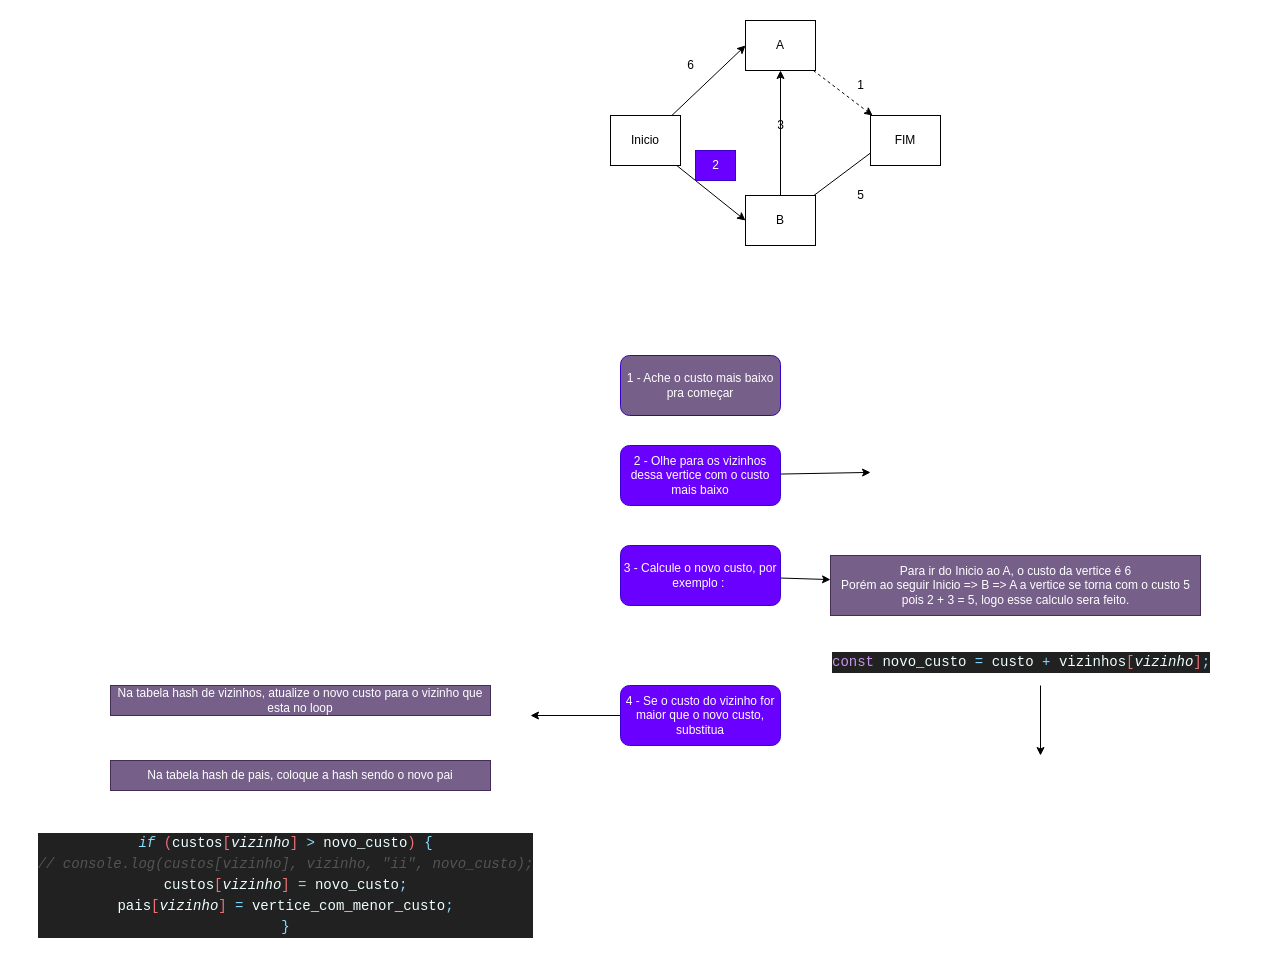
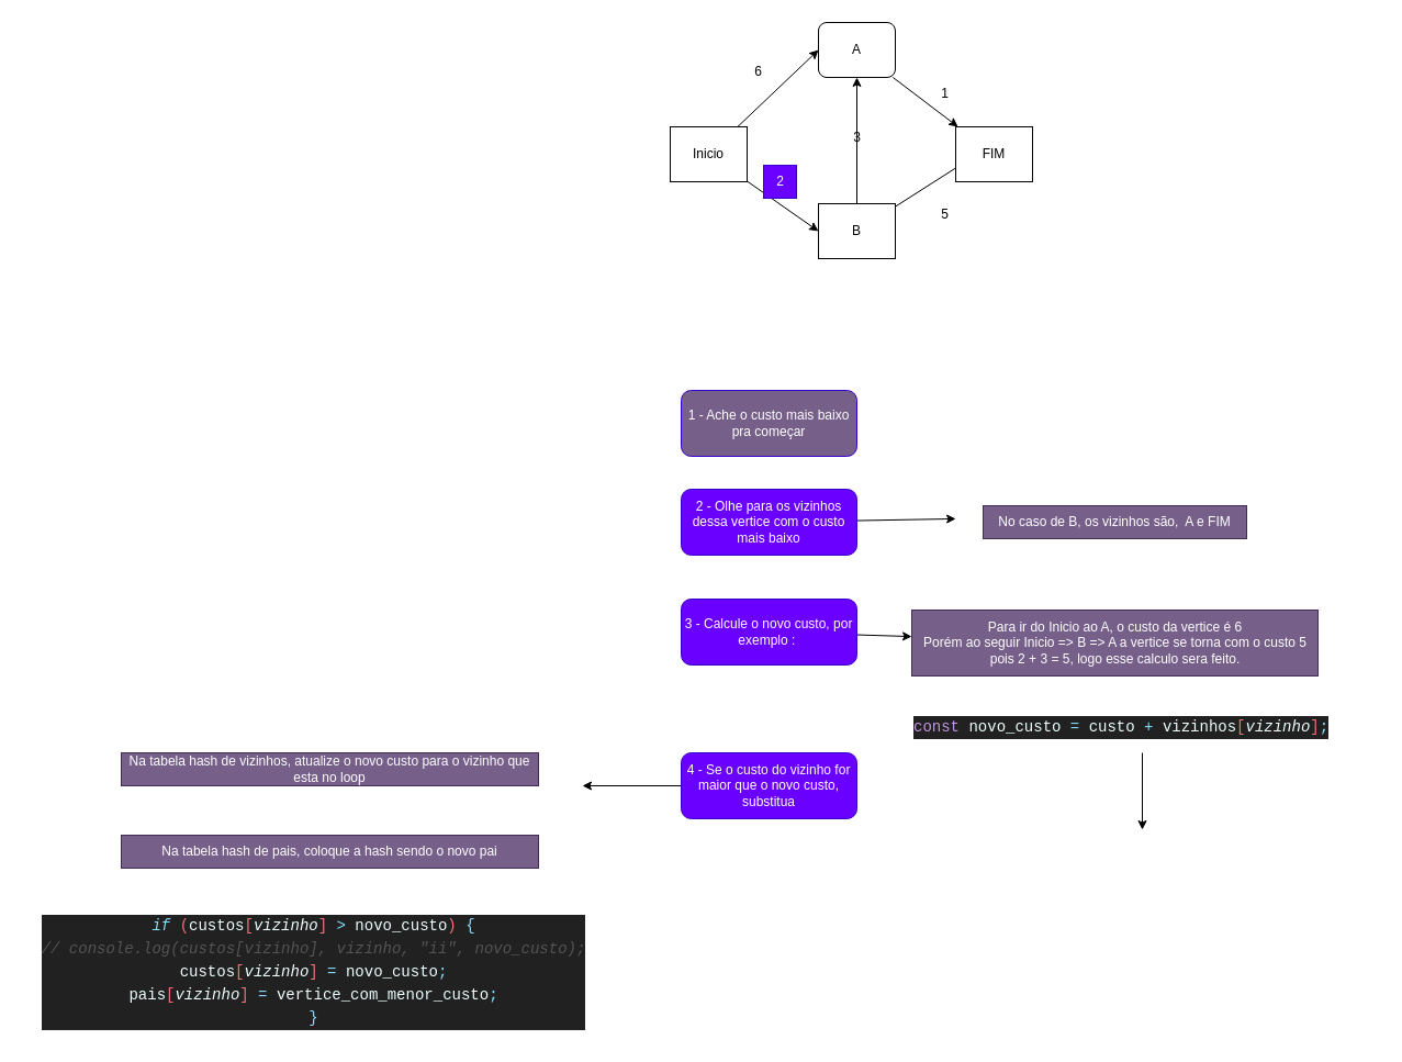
  <mxCell id="0" />
  <mxCell id="1" parent="0" />
  <mxCell id="2" style="edgeStyle=none;html=1;entryX=0;entryY=0.5;entryDx=0;entryDy=0;" parent="1" source="4" target="6" edge="1"><mxGeometry relative="1" as="geometry" /></mxCell>
  <mxCell id="3" style="edgeStyle=none;html=1;entryX=0;entryY=0.5;entryDx=0;entryDy=0;" parent="1" source="4" target="9" edge="1"><mxGeometry relative="1" as="geometry" /></mxCell>
  <mxCell id="4" value="Inicio" style="whiteSpace=wrap;html=1;" parent="1" vertex="1"><mxGeometry x="610" y="115" width="70" height="50" as="geometry" /></mxCell>
- <mxCell id="5" style="edgeStyle=none;html=1;dashed=1;" parent="1" source="6" target="10" edge="1"><mxGeometry relative="1" as="geometry" /></mxCell>
- <mxCell id="6" value="A" style="whiteSpace=wrap;html=1;" parent="1" vertex="1"><mxGeometry x="745" y="20" width="70" height="50" as="geometry" /></mxCell>
+ <mxCell id="5" style="edgeStyle=none;html=1;" parent="1" source="6" target="10" edge="1"><mxGeometry relative="1" as="geometry" /></mxCell>
+ <mxCell id="6" value="A" style="whiteSpace=wrap;html=1;rounded=1;" parent="1" vertex="1"><mxGeometry x="745" y="20" width="70" height="50" as="geometry" /></mxCell>
  <mxCell id="7" style="edgeStyle=none;html=1;entryX=0;entryY=0.75;entryDx=0;entryDy=0;endArrow=none;" parent="1" source="9" target="10" edge="1"><mxGeometry relative="1" as="geometry" /></mxCell>
  <mxCell id="8" style="edgeStyle=none;html=1;entryX=0.5;entryY=1;entryDx=0;entryDy=0;" parent="1" source="9" target="6" edge="1"><mxGeometry relative="1" as="geometry" /></mxCell>
- <mxCell id="9" value="B" style="whiteSpace=wrap;html=1;" parent="1" vertex="1"><mxGeometry x="745" y="195" width="70" height="50" as="geometry" /></mxCell>
+ <mxCell id="9" value="B" style="whiteSpace=wrap;html=1;" parent="1" vertex="1"><mxGeometry x="745" y="185" width="70" height="50" as="geometry" /></mxCell>
  <mxCell id="10" value="FIM" style="whiteSpace=wrap;html=1;" parent="1" vertex="1"><mxGeometry x="870" y="115" width="70" height="50" as="geometry" /></mxCell>
- <mxCell id="11" value="2" style="text;html=1;align=center;verticalAlign=middle;resizable=0;points=[];autosize=1;strokeColor=#3700CC;fillColor=#6a00ff;fontColor=#ffffff;" parent="1" vertex="1"><mxGeometry x="695" y="150" width="40" height="30" as="geometry" /></mxCell>
+ <mxCell id="11" value="2" style="text;html=1;align=center;verticalAlign=middle;resizable=0;points=[];autosize=1;strokeColor=#3700CC;fillColor=#6a00ff;fontColor=#ffffff;" parent="1" vertex="1"><mxGeometry x="695" y="150" width="30" height="30" as="geometry" /></mxCell>
  <mxCell id="12" value="6" style="text;html=1;align=center;verticalAlign=middle;resizable=0;points=[];autosize=1;strokeColor=none;fillColor=none;" parent="1" vertex="1"><mxGeometry x="675" y="50" width="30" height="30" as="geometry" /></mxCell>
  <mxCell id="13" value="3" style="text;html=1;align=center;verticalAlign=middle;resizable=0;points=[];autosize=1;strokeColor=none;fillColor=none;" parent="1" vertex="1"><mxGeometry x="765" y="110" width="30" height="30" as="geometry" /></mxCell>
  <mxCell id="14" value="1" style="text;html=1;align=center;verticalAlign=middle;resizable=0;points=[];autosize=1;strokeColor=none;fillColor=none;" parent="1" vertex="1"><mxGeometry x="845" y="70" width="30" height="30" as="geometry" /></mxCell>
  <mxCell id="15" value="5" style="text;html=1;align=center;verticalAlign=middle;resizable=0;points=[];autosize=1;strokeColor=none;fillColor=none;" parent="1" vertex="1"><mxGeometry x="845" y="180" width="30" height="30" as="geometry" /></mxCell>
  <mxCell id="16" value="1 - Ache o custo mais baixo pra começar" style="rounded=1;whiteSpace=wrap;html=1;fillColor=#76608a;fontColor=#ffffff;strokeColor=#3700CC;" vertex="1" parent="1"><mxGeometry x="620" y="355" width="160" height="60" as="geometry" /></mxCell>
  <mxCell id="17" style="edgeStyle=none;html=1;fontColor=#000000;" edge="1" parent="1" source="18"><mxGeometry relative="1" as="geometry"><mxPoint x="870.063" y="471.908" as="targetPoint" /></mxGeometry></mxCell>
  <mxCell id="18" value="2 - Olhe para os vizinhos dessa vertice com o custo mais baixo" style="rounded=1;whiteSpace=wrap;html=1;fillColor=#6a00ff;fontColor=#ffffff;strokeColor=#3700CC;" vertex="1" parent="1"><mxGeometry x="620" y="445" width="160" height="60" as="geometry" /></mxCell>
  <mxCell id="19" style="edgeStyle=none;html=1;fontColor=#FFFFFF;" edge="1" parent="1" source="20" target="21"><mxGeometry relative="1" as="geometry" /></mxCell>
  <mxCell id="20" value="3 - Calcule o novo custo, por exemplo :&amp;nbsp;" style="rounded=1;whiteSpace=wrap;html=1;fillColor=#6a00ff;fontColor=#ffffff;strokeColor=#3700CC;" vertex="1" parent="1"><mxGeometry x="620" y="545" width="160" height="60" as="geometry" /></mxCell>
  <mxCell id="21" value="Para ir do Inicio ao A, o custo da vertice é 6&lt;br&gt;Porém ao seguir Inicio =&amp;gt; B =&amp;gt; A a vertice se torna com o custo 5&lt;br&gt;pois 2 + 3 = 5, logo esse calculo sera feito." style="text;html=1;align=center;verticalAlign=middle;resizable=0;points=[];autosize=1;strokeColor=#432D57;fillColor=#76608a;fontColor=#ffffff;" vertex="1" parent="1"><mxGeometry x="830" y="555" width="370" height="60" as="geometry" /></mxCell>
+ <mxCell id="22" value="No caso de B, os vizinhos são,&amp;nbsp; A e FIM" style="text;html=1;strokeColor=#432D57;fillColor=#76608a;align=center;verticalAlign=middle;whiteSpace=wrap;rounded=0;fontColor=#ffffff;" vertex="1" parent="1"><mxGeometry x="895" y="460" width="240" height="30" as="geometry" /></mxCell>
  <mxCell id="23" style="edgeStyle=none;html=1;fontColor=#FFFFFF;" edge="1" parent="1" source="24"><mxGeometry relative="1" as="geometry"><mxPoint x="1040" y="755" as="targetPoint" /></mxGeometry></mxCell>
  <mxCell id="24" value="&lt;meta charset=&quot;utf-8&quot;&gt;&lt;div style=&quot;color: rgb(238, 255, 255); background-color: rgb(33, 33, 33); font-family: &amp;quot;Fira Code&amp;quot;, Menlo, Monaco, &amp;quot;Courier New&amp;quot;, monospace; font-weight: normal; font-size: 14px; line-height: 21px;&quot;&gt;&lt;div&gt;&lt;span style=&quot;color: #c792ea;&quot;&gt;const&lt;/span&gt;&lt;span style=&quot;color: #f07178;&quot;&gt; &lt;/span&gt;&lt;span style=&quot;color: #eeffff;&quot;&gt;novo_custo&lt;/span&gt;&lt;span style=&quot;color: #f07178;&quot;&gt; &lt;/span&gt;&lt;span style=&quot;color: #89ddff;&quot;&gt;=&lt;/span&gt;&lt;span style=&quot;color: #f07178;&quot;&gt; &lt;/span&gt;&lt;span style=&quot;color: #eeffff;&quot;&gt;custo&lt;/span&gt;&lt;span style=&quot;color: #f07178;&quot;&gt; &lt;/span&gt;&lt;span style=&quot;color: #89ddff;&quot;&gt;+&lt;/span&gt;&lt;span style=&quot;color: #f07178;&quot;&gt; &lt;/span&gt;&lt;span style=&quot;color: #eeffff;&quot;&gt;vizinhos&lt;/span&gt;&lt;span style=&quot;color: #f07178;&quot;&gt;[&lt;/span&gt;&lt;span style=&quot;color: #eeffff;font-style: italic;&quot;&gt;vizinho&lt;/span&gt;&lt;span style=&quot;color: #f07178;&quot;&gt;]&lt;/span&gt;&lt;span style=&quot;color: #89ddff;&quot;&gt;;&lt;/span&gt;&lt;/div&gt;&lt;/div&gt;" style="text;whiteSpace=wrap;html=1;fontColor=#FFFFFF;" vertex="1" parent="1"><mxGeometry x="830" y="645" width="420" height="40" as="geometry" /></mxCell>
  <mxCell id="25" value="Custo = 2, pois o menor custo é B, que seria 2" style="text;html=1;align=center;verticalAlign=middle;resizable=0;points=[];autosize=1;strokeColor=none;fillColor=none;fontColor=#FFFFFF;" vertex="1" parent="1"><mxGeometry x="905" y="760" width="270" height="30" as="geometry" /></mxCell>
  <mxCell id="26" value="Vizinho = 3, pois na primeira iteração o vizinho é A, que vale 3" style="text;html=1;align=center;verticalAlign=middle;resizable=0;points=[];autosize=1;strokeColor=none;fillColor=none;fontColor=#FFFFFF;" vertex="1" parent="1"><mxGeometry x="905" y="790" width="350" height="30" as="geometry" /></mxCell>
  <mxCell id="27" style="edgeStyle=none;html=1;fontColor=#FFFFFF;" edge="1" parent="1" source="28"><mxGeometry relative="1" as="geometry"><mxPoint x="530" y="715" as="targetPoint" /></mxGeometry></mxCell>
  <mxCell id="28" value="4 - Se o custo do vizinho for maior que o novo custo, substitua" style="rounded=1;whiteSpace=wrap;html=1;fillColor=#6a00ff;fontColor=#ffffff;strokeColor=#3700CC;" vertex="1" parent="1"><mxGeometry x="620" y="685" width="160" height="60" as="geometry" /></mxCell>
  <mxCell id="29" value="Na tabela hash de vizinhos, atualize o novo custo para o vizinho que esta no loop" style="text;html=1;strokeColor=#432D57;fillColor=#76608a;align=center;verticalAlign=middle;whiteSpace=wrap;rounded=0;fontColor=#ffffff;" vertex="1" parent="1"><mxGeometry x="110" y="685" width="380" height="30" as="geometry" /></mxCell>
  <mxCell id="30" value="Na tabela hash de pais, coloque a hash sendo o novo pai" style="text;html=1;strokeColor=#432D57;fillColor=#76608a;align=center;verticalAlign=middle;whiteSpace=wrap;rounded=0;fontColor=#ffffff;" vertex="1" parent="1"><mxGeometry x="110" y="760" width="380" height="30" as="geometry" /></mxCell>
  <mxCell id="31" value="&lt;div style=&quot;color: rgb(238, 255, 255); background-color: rgb(33, 33, 33); font-family: &amp;quot;Fira Code&amp;quot;, Menlo, Monaco, &amp;quot;Courier New&amp;quot;, monospace; font-size: 14px; line-height: 21px;&quot;&gt;&lt;div&gt;&lt;span style=&quot;color: #89ddff;font-style: italic;&quot;&gt;if&lt;/span&gt;&lt;span style=&quot;color: #f07178;&quot;&gt; (&lt;/span&gt;custos&lt;span style=&quot;color: #f07178;&quot;&gt;[&lt;/span&gt;&lt;span style=&quot;font-style: italic;&quot;&gt;vizinho&lt;/span&gt;&lt;span style=&quot;color: #f07178;&quot;&gt;] &lt;/span&gt;&lt;span style=&quot;color: #89ddff;&quot;&gt;&amp;gt;&lt;/span&gt;&lt;span style=&quot;color: #f07178;&quot;&gt; &lt;/span&gt;novo_custo&lt;span style=&quot;color: #f07178;&quot;&gt;) &lt;/span&gt;&lt;span style=&quot;color: #89ddff;&quot;&gt;{&lt;/span&gt;&lt;/div&gt;&lt;div&gt;&lt;span style=&quot;color: #89ddff;&quot;&gt;      &lt;/span&gt;&lt;span style=&quot;color: #545454;font-style: italic;&quot;&gt;//   console.log(custos[vizinho], vizinho, &quot;ii&quot;, novo_custo);&lt;/span&gt;&lt;/div&gt;&lt;div&gt;&lt;span style=&quot;color: #f07178;&quot;&gt;      &lt;/span&gt;custos&lt;span style=&quot;color: #f07178;&quot;&gt;[&lt;/span&gt;&lt;span style=&quot;font-style: italic;&quot;&gt;vizinho&lt;/span&gt;&lt;span style=&quot;color: #f07178;&quot;&gt;] &lt;/span&gt;&lt;span style=&quot;color: #89ddff;&quot;&gt;=&lt;/span&gt;&lt;span style=&quot;color: #f07178;&quot;&gt; &lt;/span&gt;novo_custo&lt;span style=&quot;color: #89ddff;&quot;&gt;;&lt;/span&gt;&lt;/div&gt;&lt;div&gt;&lt;span style=&quot;color: #f07178;&quot;&gt;      &lt;/span&gt;pais&lt;span style=&quot;color: #f07178;&quot;&gt;[&lt;/span&gt;&lt;span style=&quot;font-style: italic;&quot;&gt;vizinho&lt;/span&gt;&lt;span style=&quot;color: #f07178;&quot;&gt;] &lt;/span&gt;&lt;span style=&quot;color: #89ddff;&quot;&gt;=&lt;/span&gt;&lt;span style=&quot;color: #f07178;&quot;&gt; &lt;/span&gt;vertice_com_menor_custo&lt;span style=&quot;color: #89ddff;&quot;&gt;;&lt;/span&gt;&lt;/div&gt;&lt;div&gt;&lt;span style=&quot;color: #f07178;&quot;&gt;    &lt;/span&gt;&lt;span style=&quot;color: #89ddff;&quot;&gt;}&lt;/span&gt;&lt;/div&gt;&lt;/div&gt;" style="text;html=1;align=center;verticalAlign=middle;resizable=0;points=[];autosize=1;strokeColor=none;fillColor=none;fontColor=#FFFFFF;" vertex="1" parent="1"><mxGeometry x="20" y="825" width="530" height="120" as="geometry" /></mxCell>
